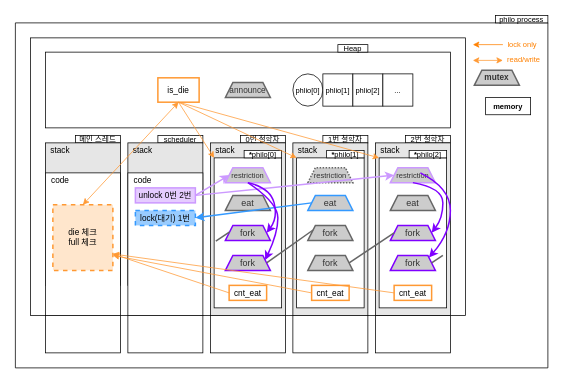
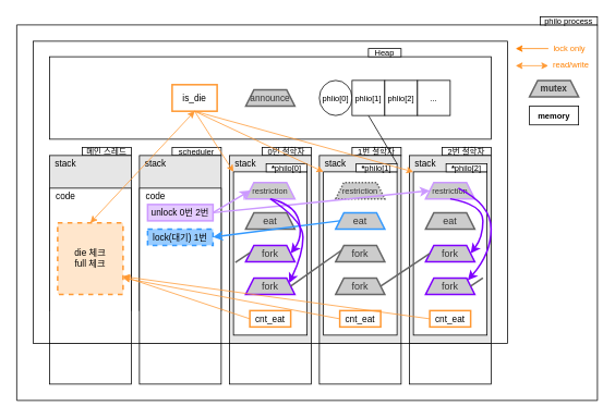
  <mxCell id="0" />
  <mxCell id="1" parent="0" />
  <mxCell id="2" value="" style="swimlane;startSize=0;fillColor=none;" parent="1" vertex="1"><mxGeometry x="20" y="30" width="710" height="460" as="geometry" /></mxCell>
  <mxCell id="3" value="" style="rounded=0;whiteSpace=wrap;html=1;" parent="2" vertex="1"><mxGeometry x="20" y="20" width="580" height="370" as="geometry" /></mxCell>
  <mxCell id="4" value="" style="rounded=0;whiteSpace=wrap;html=1;fillColor=default;" parent="2" vertex="1"><mxGeometry x="40" y="39" width="540" height="101" as="geometry" /></mxCell>
  <mxCell id="5" value="Heap" style="text;html=1;strokeColor=default;fillColor=default;align=center;verticalAlign=middle;whiteSpace=wrap;rounded=0;fontSize=10;" parent="2" vertex="1"><mxGeometry x="430" y="29" width="40" height="10" as="geometry" /></mxCell>
  <mxCell id="6" value="is_die" style="rounded=0;whiteSpace=wrap;html=1;fontSize=11;strokeColor=#FF9933;fillColor=default;strokeWidth=2;" parent="2" vertex="1"><mxGeometry x="190" y="73.25" width="55" height="32.5" as="geometry" /></mxCell>
  <mxCell id="7" value="" style="endArrow=classic;html=1;rounded=0;fontSize=8;strokeColor=#FF8000;" parent="2" edge="1"><mxGeometry width="50" height="50" relative="1" as="geometry"><mxPoint x="650" y="29" as="sourcePoint" /><mxPoint x="610" y="29" as="targetPoint" /></mxGeometry></mxCell>
  <mxCell id="8" value="lock only" style="text;html=1;strokeColor=none;fillColor=none;align=center;verticalAlign=middle;whiteSpace=wrap;rounded=0;fontSize=10;fontColor=#FF8000;" parent="2" vertex="1"><mxGeometry x="651" y="24" width="50" height="10" as="geometry" /></mxCell>
  <mxCell id="9" value="메인 스레드" style="text;html=1;strokeColor=default;fillColor=default;align=center;verticalAlign=middle;whiteSpace=wrap;rounded=0;fontSize=10;" parent="2" vertex="1"><mxGeometry x="80" y="150" width="60" height="10" as="geometry" /></mxCell>
  <mxCell id="10" value="" style="rounded=0;whiteSpace=wrap;html=1;fillColor=#E6E6E6;" parent="2" vertex="1"><mxGeometry x="40" y="160" width="100" height="190" as="geometry" /></mxCell>
  <mxCell id="11" value="scheduler" style="text;html=1;strokeColor=default;fillColor=default;align=center;verticalAlign=middle;whiteSpace=wrap;rounded=0;fontSize=10;" vertex="1" parent="2"><mxGeometry x="190" y="150" width="60" height="10" as="geometry" /></mxCell>
  <mxCell id="12" value="0번 철학자" style="text;html=1;strokeColor=default;fillColor=default;align=center;verticalAlign=middle;whiteSpace=wrap;rounded=0;fontSize=10;" vertex="1" parent="2"><mxGeometry x="300" y="150" width="60" height="10" as="geometry" /></mxCell>
  <mxCell id="13" value="1번 철학자" style="text;html=1;strokeColor=default;fillColor=default;align=center;verticalAlign=middle;whiteSpace=wrap;rounded=0;fontSize=10;" vertex="1" parent="2"><mxGeometry x="410" y="150" width="60" height="10" as="geometry" /></mxCell>
  <mxCell id="14" value="" style="rounded=0;whiteSpace=wrap;html=1;fillColor=default;" vertex="1" parent="2"><mxGeometry x="480" y="390" width="100" height="50" as="geometry" /></mxCell>
  <mxCell id="15" value="2번 철학자" style="text;html=1;strokeColor=default;fillColor=default;align=center;verticalAlign=middle;whiteSpace=wrap;rounded=0;fontSize=10;" vertex="1" parent="2"><mxGeometry x="520" y="150" width="60" height="10" as="geometry" /></mxCell>
  <mxCell id="16" value="" style="rounded=0;whiteSpace=wrap;html=1;fillColor=#E6E6E6;" vertex="1" parent="2"><mxGeometry x="150" y="160" width="100" height="190" as="geometry" /></mxCell>
  <mxCell id="17" style="edgeStyle=orthogonalEdgeStyle;rounded=0;orthogonalLoop=1;jettySize=auto;html=1;exitX=0.5;exitY=1;exitDx=0;exitDy=0;entryX=0.5;entryY=1;entryDx=0;entryDy=0;fontSize=11;strokeColor=#000000;strokeWidth=1;" edge="1" parent="2" source="18" target="3"><mxGeometry relative="1" as="geometry" /></mxCell>
  <mxCell id="18" value="" style="rounded=0;whiteSpace=wrap;html=1;fillColor=#E6E6E6;" vertex="1" parent="2"><mxGeometry x="260" y="160" width="100" height="230" as="geometry" /></mxCell>
  <mxCell id="19" value="" style="rounded=0;whiteSpace=wrap;html=1;fillColor=#E6E6E6;" vertex="1" parent="2"><mxGeometry x="370" y="160" width="100" height="230" as="geometry" /></mxCell>
  <mxCell id="20" value="" style="rounded=0;whiteSpace=wrap;html=1;fillColor=#E6E6E6;" vertex="1" parent="2"><mxGeometry x="480" y="160" width="100" height="230" as="geometry" /></mxCell>
  <mxCell id="21" value="" style="rounded=0;whiteSpace=wrap;html=1;fillColor=default;" vertex="1" parent="2"><mxGeometry x="265" y="180" width="90" height="200" as="geometry" /></mxCell>
  <mxCell id="22" value="&lt;b&gt;*&lt;/b&gt;philo[0]" style="text;html=1;strokeColor=default;fillColor=default;align=center;verticalAlign=middle;whiteSpace=wrap;rounded=0;fontSize=10;" vertex="1" parent="2"><mxGeometry x="305" y="170" width="50" height="10" as="geometry" /></mxCell>
  <mxCell id="23" value="" style="rounded=0;whiteSpace=wrap;html=1;fillColor=default;" vertex="1" parent="2"><mxGeometry x="375" y="180" width="90" height="200" as="geometry" /></mxCell>
  <mxCell id="24" value="&lt;b&gt;*&lt;/b&gt;philo[1]" style="text;html=1;strokeColor=default;fillColor=default;align=center;verticalAlign=middle;whiteSpace=wrap;rounded=0;fontSize=10;" vertex="1" parent="2"><mxGeometry x="415" y="170" width="50" height="10" as="geometry" /></mxCell>
  <mxCell id="25" value="" style="rounded=0;whiteSpace=wrap;html=1;fillColor=default;" vertex="1" parent="2"><mxGeometry x="485" y="180" width="90" height="200" as="geometry" /></mxCell>
  <mxCell id="26" value="&lt;b&gt;*&lt;/b&gt;philo[2]" style="text;html=1;strokeColor=default;fillColor=default;align=center;verticalAlign=middle;whiteSpace=wrap;rounded=0;fontSize=10;" vertex="1" parent="2"><mxGeometry x="525" y="170" width="50" height="10" as="geometry" /></mxCell>
  <mxCell id="27" value="restriction" style="shape=trapezoid;perimeter=trapezoidPerimeter;whiteSpace=wrap;html=1;fixedSize=1;size=10;fillColor=#CCCCCC;fontColor=#333333;strokeColor=#CC99FF;strokeWidth=2;fontSize=10;" vertex="1" parent="2"><mxGeometry x="280" y="193" width="60" height="20" as="geometry" /></mxCell>
  <mxCell id="28" value="restriction" style="shape=trapezoid;perimeter=trapezoidPerimeter;whiteSpace=wrap;html=1;fixedSize=1;size=10;fillColor=#CCCCCC;fontColor=#333333;strokeColor=#666666;strokeWidth=2;fontSize=10;dashed=1;dashPattern=1 1;" vertex="1" parent="2"><mxGeometry x="390" y="193" width="60" height="20" as="geometry" /></mxCell>
  <mxCell id="29" value="restriction" style="shape=trapezoid;perimeter=trapezoidPerimeter;whiteSpace=wrap;html=1;fixedSize=1;size=10;fillColor=#CCCCCC;fontColor=#333333;strokeColor=#CC99FF;strokeWidth=2;fontSize=10;" vertex="1" parent="2"><mxGeometry x="500" y="193" width="60" height="20" as="geometry" /></mxCell>
  <mxCell id="30" value="eat" style="shape=trapezoid;perimeter=trapezoidPerimeter;whiteSpace=wrap;html=1;fixedSize=1;size=10;fillColor=#CCCCCC;fontColor=#333333;strokeColor=#666666;strokeWidth=2;fontSize=12;" vertex="1" parent="2"><mxGeometry x="280" y="230" width="60" height="20" as="geometry" /></mxCell>
  <mxCell id="31" value="eat" style="shape=trapezoid;perimeter=trapezoidPerimeter;whiteSpace=wrap;html=1;fixedSize=1;size=10;fillColor=#CCCCCC;fontColor=#333333;strokeColor=#3399FF;strokeWidth=2;fontSize=12;" vertex="1" parent="2"><mxGeometry x="390" y="230" width="60" height="20" as="geometry" /></mxCell>
  <mxCell id="32" value="eat" style="shape=trapezoid;perimeter=trapezoidPerimeter;whiteSpace=wrap;html=1;fixedSize=1;size=10;fillColor=#CCCCCC;fontColor=#333333;strokeColor=#666666;strokeWidth=2;fontSize=12;" vertex="1" parent="2"><mxGeometry x="500" y="230" width="60" height="20" as="geometry" /></mxCell>
  <mxCell id="33" value="announce" style="shape=trapezoid;perimeter=trapezoidPerimeter;whiteSpace=wrap;html=1;fixedSize=1;size=10;fillColor=#CCCCCC;fontColor=#333333;strokeColor=#666666;strokeWidth=2;fontSize=11;" vertex="1" parent="2"><mxGeometry x="280" y="79.5" width="60" height="20" as="geometry" /></mxCell>
  <mxCell id="34" value="fork" style="shape=trapezoid;perimeter=trapezoidPerimeter;whiteSpace=wrap;html=1;fixedSize=1;size=10;fillColor=#CCCCCC;fontColor=#333333;strokeColor=#7F00FF;strokeWidth=2;fontSize=12;" vertex="1" parent="2"><mxGeometry x="280" y="270" width="60" height="20" as="geometry" /></mxCell>
  <mxCell id="35" value="fork" style="shape=trapezoid;perimeter=trapezoidPerimeter;whiteSpace=wrap;html=1;fixedSize=1;size=10;fillColor=#CCCCCC;fontColor=#333333;strokeColor=#666666;strokeWidth=2;fontSize=12;" vertex="1" parent="2"><mxGeometry x="390" y="270" width="60" height="20" as="geometry" /></mxCell>
  <mxCell id="36" value="fork" style="shape=trapezoid;perimeter=trapezoidPerimeter;whiteSpace=wrap;html=1;fixedSize=1;size=10;fillColor=#CCCCCC;fontColor=#333333;strokeColor=#7F00FF;strokeWidth=2;fontSize=12;" vertex="1" parent="2"><mxGeometry x="280" y="310" width="60" height="20" as="geometry" /></mxCell>
  <mxCell id="37" value="fork" style="shape=trapezoid;perimeter=trapezoidPerimeter;whiteSpace=wrap;html=1;fixedSize=1;size=10;fillColor=#CCCCCC;fontColor=#333333;strokeColor=#666666;strokeWidth=2;fontSize=12;" vertex="1" parent="2"><mxGeometry x="390" y="310" width="60" height="20" as="geometry" /></mxCell>
  <mxCell id="38" value="fork" style="shape=trapezoid;perimeter=trapezoidPerimeter;whiteSpace=wrap;html=1;fixedSize=1;size=10;fillColor=#CCCCCC;fontColor=#333333;strokeColor=#7F00FF;strokeWidth=2;fontSize=12;" vertex="1" parent="2"><mxGeometry x="500" y="270" width="60" height="20" as="geometry" /></mxCell>
  <mxCell id="39" value="fork" style="shape=trapezoid;perimeter=trapezoidPerimeter;whiteSpace=wrap;html=1;fixedSize=1;size=10;fillColor=#CCCCCC;fontColor=#333333;strokeColor=#7F00FF;strokeWidth=2;fontSize=12;" vertex="1" parent="2"><mxGeometry x="500" y="310" width="60" height="20" as="geometry" /></mxCell>
  <mxCell id="40" value="" style="endArrow=none;html=1;rounded=0;fontSize=11;entryX=1;entryY=0.5;entryDx=0;entryDy=0;exitX=0;exitY=0.25;exitDx=0;exitDy=0;strokeWidth=2;strokeColor=#666666;" edge="1" parent="2" source="35" target="36"><mxGeometry width="50" height="50" relative="1" as="geometry"><mxPoint x="230" y="320" as="sourcePoint" /><mxPoint x="280" y="270" as="targetPoint" /></mxGeometry></mxCell>
  <mxCell id="41" value="" style="endArrow=none;html=1;rounded=0;fontSize=11;entryX=1;entryY=0.5;entryDx=0;entryDy=0;exitX=0;exitY=0.5;exitDx=0;exitDy=0;strokeWidth=2;strokeColor=#666666;" edge="1" parent="2" source="38" target="37"><mxGeometry width="50" height="50" relative="1" as="geometry"><mxPoint x="405" y="330" as="sourcePoint" /><mxPoint x="345" y="290" as="targetPoint" /></mxGeometry></mxCell>
  <mxCell id="42" value="" style="endArrow=none;html=1;rounded=0;fontSize=11;exitX=1;exitY=0.5;exitDx=0;exitDy=0;strokeWidth=2;strokeColor=#666666;" edge="1" parent="2" source="39"><mxGeometry width="50" height="50" relative="1" as="geometry"><mxPoint x="515" y="290" as="sourcePoint" /><mxPoint x="570" y="310" as="targetPoint" /></mxGeometry></mxCell>
  <mxCell id="43" value="" style="endArrow=none;html=1;rounded=0;fontSize=11;exitX=1;exitY=0.5;exitDx=0;exitDy=0;strokeWidth=2;strokeColor=#666666;entryX=0.983;entryY=0.797;entryDx=0;entryDy=0;entryPerimeter=0;" edge="1" parent="2"><mxGeometry width="50" height="50" relative="1" as="geometry"><mxPoint x="267.26" y="291" as="sourcePoint" /><mxPoint x="285.73" y="278.52" as="targetPoint" /></mxGeometry></mxCell>
  <mxCell id="44" value="stack" style="text;html=1;strokeColor=none;fillColor=none;align=center;verticalAlign=middle;whiteSpace=wrap;rounded=0;fontSize=11;" vertex="1" parent="2"><mxGeometry x="480" y="160" width="40" height="20" as="geometry" /></mxCell>
  <mxCell id="45" value="stack" style="text;html=1;strokeColor=none;fillColor=none;align=center;verticalAlign=middle;whiteSpace=wrap;rounded=0;fontSize=11;" vertex="1" parent="2"><mxGeometry x="370" y="160" width="40" height="20" as="geometry" /></mxCell>
  <mxCell id="46" value="stack" style="text;html=1;strokeColor=none;fillColor=none;align=center;verticalAlign=middle;whiteSpace=wrap;rounded=0;fontSize=11;" vertex="1" parent="2"><mxGeometry x="260" y="160" width="40" height="20" as="geometry" /></mxCell>
  <mxCell id="47" value="stack" style="text;html=1;strokeColor=none;fillColor=none;align=center;verticalAlign=middle;whiteSpace=wrap;rounded=0;fontSize=11;" vertex="1" parent="2"><mxGeometry x="150" y="160" width="40" height="20" as="geometry" /></mxCell>
  <mxCell id="48" value="stack" style="text;html=1;strokeColor=none;fillColor=none;align=center;verticalAlign=middle;whiteSpace=wrap;rounded=0;fontSize=11;" vertex="1" parent="2"><mxGeometry x="40" y="160" width="40" height="20" as="geometry" /></mxCell>
  <mxCell id="49" value="" style="rounded=0;whiteSpace=wrap;html=1;fillColor=default;" parent="2" vertex="1"><mxGeometry x="150" y="200" width="100" height="190" as="geometry" /></mxCell>
  <mxCell id="50" value="code" style="text;html=1;strokeColor=none;fillColor=none;align=center;verticalAlign=middle;whiteSpace=wrap;rounded=0;fontSize=11;" vertex="1" parent="2"><mxGeometry x="150" y="200" width="40" height="20" as="geometry" /></mxCell>
  <mxCell id="51" value="" style="endArrow=classic;html=1;rounded=0;fontSize=11;strokeColor=#CC99FF;strokeWidth=2;entryX=0;entryY=0.5;entryDx=0;entryDy=0;exitX=1;exitY=0.5;exitDx=0;exitDy=0;" edge="1" parent="2" source="52" target="27"><mxGeometry width="50" height="50" relative="1" as="geometry"><mxPoint x="230" y="250" as="sourcePoint" /><mxPoint x="280" y="200" as="targetPoint" /></mxGeometry></mxCell>
  <mxCell id="52" value="unlock 0번 2번" style="rounded=0;whiteSpace=wrap;html=1;fontSize=11;strokeWidth=2;fillColor=#E5CCFF;strokeColor=#CC99FF;" vertex="1" parent="2"><mxGeometry x="160" y="220" width="80" height="20" as="geometry" /></mxCell>
  <mxCell id="53" value="" style="endArrow=classic;html=1;rounded=0;fontSize=11;strokeColor=#CC99FF;strokeWidth=2;entryX=0;entryY=0.5;entryDx=0;entryDy=0;exitX=1;exitY=0.5;exitDx=0;exitDy=0;" edge="1" parent="2" source="52" target="29"><mxGeometry width="50" height="50" relative="1" as="geometry"><mxPoint x="250" y="240" as="sourcePoint" /><mxPoint x="295" y="213" as="targetPoint" /></mxGeometry></mxCell>
  <mxCell id="54" value="lock(대기) 1번" style="rounded=0;whiteSpace=wrap;html=1;fontSize=11;strokeWidth=2;fillColor=#99CCFF;strokeColor=#3399FF;dashed=1;" vertex="1" parent="2"><mxGeometry x="160" y="250" width="80" height="20" as="geometry" /></mxCell>
  <mxCell id="55" value="" style="endArrow=classic;html=1;rounded=0;fontSize=11;strokeColor=#3399FF;strokeWidth=2;entryX=1;entryY=0.5;entryDx=0;entryDy=0;exitX=0;exitY=0.5;exitDx=0;exitDy=0;" edge="1" parent="2" source="31" target="54"><mxGeometry width="50" height="50" relative="1" as="geometry"><mxPoint x="250" y="240" as="sourcePoint" /><mxPoint x="515" y="213" as="targetPoint" /></mxGeometry></mxCell>
  <mxCell id="56" value="" style="curved=1;endArrow=classic;html=1;rounded=0;fontSize=11;strokeColor=#7F00FF;strokeWidth=2;exitX=0.5;exitY=1;exitDx=0;exitDy=0;entryX=1;entryY=0.5;entryDx=0;entryDy=0;" edge="1" parent="2" source="27" target="34"><mxGeometry width="50" height="50" relative="1" as="geometry"><mxPoint x="300" y="220" as="sourcePoint" /><mxPoint x="350" y="170" as="targetPoint" /><Array as="points"><mxPoint x="340" y="220" /><mxPoint x="350" y="260" /></Array></mxGeometry></mxCell>
  <mxCell id="57" value="" style="curved=1;endArrow=classic;html=1;rounded=0;fontSize=11;strokeColor=#7F00FF;strokeWidth=2;exitX=0.5;exitY=1;exitDx=0;exitDy=0;entryX=1;entryY=0.25;entryDx=0;entryDy=0;" edge="1" parent="2" source="27" target="36"><mxGeometry width="50" height="50" relative="1" as="geometry"><mxPoint x="320" y="223" as="sourcePoint" /><mxPoint x="345" y="290" as="targetPoint" /><Array as="points"><mxPoint x="350" y="240" /><mxPoint x="350" y="280" /></Array></mxGeometry></mxCell>
  <mxCell id="58" value="" style="curved=1;endArrow=classic;html=1;rounded=0;fontSize=11;strokeColor=#7F00FF;strokeWidth=2;exitX=0.5;exitY=1;exitDx=0;exitDy=0;entryX=1;entryY=0.5;entryDx=0;entryDy=0;" edge="1" parent="2" source="29" target="38"><mxGeometry width="50" height="50" relative="1" as="geometry"><mxPoint x="320" y="223" as="sourcePoint" /><mxPoint x="343.077" y="326.154" as="targetPoint" /><Array as="points"><mxPoint x="570" y="220" /><mxPoint x="570" y="260" /></Array></mxGeometry></mxCell>
  <mxCell id="59" value="" style="rounded=0;whiteSpace=wrap;html=1;fillColor=default;" vertex="1" parent="2"><mxGeometry x="40" y="200" width="100" height="190" as="geometry" /></mxCell>
  <mxCell id="60" value="code" style="text;html=1;strokeColor=none;fillColor=none;align=center;verticalAlign=middle;whiteSpace=wrap;rounded=0;fontSize=11;" vertex="1" parent="2"><mxGeometry x="40" y="200" width="40" height="20" as="geometry" /></mxCell>
  <mxCell id="61" value="die 체크&lt;br&gt;full 체크" style="rounded=0;whiteSpace=wrap;html=1;dashed=1;fontSize=11;strokeColor=#FF9933;strokeWidth=2;fillColor=#FFE6CC;" vertex="1" parent="2"><mxGeometry x="50" y="242.5" width="80" height="87.5" as="geometry" /></mxCell>
+ <mxCell id="62" value="" style="endArrow=none;html=1;rounded=0;fontSize=10;strokeColor=#000000;strokeWidth=1;entryX=0.5;entryY=1;entryDx=0;entryDy=0;exitX=1;exitY=0;exitDx=0;exitDy=0;" edge="1" parent="2" source="24" target="65"><mxGeometry width="50" height="50" relative="1" as="geometry"><mxPoint x="365" y="180" as="sourcePoint" /><mxPoint x="390" y="133" as="targetPoint" /></mxGeometry></mxCell>
  <mxCell id="63" value="" style="group;fontSize=13;" vertex="1" connectable="0" parent="2"><mxGeometry x="370" y="68" width="160" height="43" as="geometry" /></mxCell>
  <mxCell id="64" value="phlio[0]" style="ellipse;whiteSpace=wrap;html=1;fontSize=10;strokeColor=default;fillColor=default;" parent="63" vertex="1"><mxGeometry width="40" height="43" as="geometry" /></mxCell>
  <mxCell id="65" value="&lt;span style=&quot;font-size: 10px;&quot;&gt;phlio[1]&lt;/span&gt;" style="rounded=0;whiteSpace=wrap;html=1;fontSize=10;strokeColor=default;fillColor=default;" parent="63" vertex="1"><mxGeometry x="40" width="40" height="43" as="geometry" /></mxCell>
  <mxCell id="66" value="&lt;span style=&quot;font-size: 10px;&quot;&gt;phlio[2]&lt;/span&gt;" style="rounded=0;whiteSpace=wrap;html=1;fontSize=10;strokeColor=default;fillColor=default;" parent="63" vertex="1"><mxGeometry x="80" width="40" height="43" as="geometry" /></mxCell>
  <mxCell id="67" value="..." style="rounded=0;whiteSpace=wrap;html=1;fontSize=10;strokeColor=default;fillColor=default;" parent="63" vertex="1"><mxGeometry x="120" width="40" height="43" as="geometry" /></mxCell>
  <mxCell id="68" value="cnt_eat" style="rounded=0;whiteSpace=wrap;html=1;fontSize=11;strokeWidth=2;fillColor=#FFFFFF;strokeColor=#FF9933;" vertex="1" parent="2"><mxGeometry x="285" y="350" width="50" height="20" as="geometry" /></mxCell>
  <mxCell id="69" value="" style="rounded=0;whiteSpace=wrap;html=1;fillColor=default;" vertex="1" parent="2"><mxGeometry x="370" y="390" width="100" height="50" as="geometry" /></mxCell>
  <mxCell id="70" value="" style="rounded=0;whiteSpace=wrap;html=1;fillColor=default;" vertex="1" parent="2"><mxGeometry x="260" y="390" width="100" height="50" as="geometry" /></mxCell>
  <mxCell id="71" value="" style="rounded=0;whiteSpace=wrap;html=1;fillColor=default;" vertex="1" parent="2"><mxGeometry x="150" y="390" width="100" height="50" as="geometry" /></mxCell>
  <mxCell id="72" value="" style="rounded=0;whiteSpace=wrap;html=1;fillColor=default;" vertex="1" parent="2"><mxGeometry x="40" y="390" width="100" height="50" as="geometry" /></mxCell>
  <mxCell id="73" value="cnt_eat" style="rounded=0;whiteSpace=wrap;html=1;fontSize=11;strokeWidth=2;fillColor=#FFFFFF;strokeColor=#FF9933;" vertex="1" parent="2"><mxGeometry x="395" y="350" width="50" height="20" as="geometry" /></mxCell>
  <mxCell id="74" value="cnt_eat" style="rounded=0;whiteSpace=wrap;html=1;fontSize=11;strokeWidth=2;fillColor=#FFFFFF;strokeColor=#FF9933;" vertex="1" parent="2"><mxGeometry x="505" y="350" width="50" height="20" as="geometry" /></mxCell>
  <mxCell id="75" value="" style="endArrow=classic;html=1;rounded=0;fontSize=11;strokeColor=#FF9933;strokeWidth=1;exitX=0;exitY=0.5;exitDx=0;exitDy=0;entryX=1;entryY=0.75;entryDx=0;entryDy=0;" edge="1" parent="2" source="68" target="61"><mxGeometry width="50" height="50" relative="1" as="geometry"><mxPoint x="320" y="290" as="sourcePoint" /><mxPoint x="370" y="240" as="targetPoint" /></mxGeometry></mxCell>
  <mxCell id="76" value="" style="endArrow=classic;html=1;rounded=0;fontSize=11;strokeColor=#FF9933;strokeWidth=1;exitX=0;exitY=0.5;exitDx=0;exitDy=0;entryX=1;entryY=0.75;entryDx=0;entryDy=0;" edge="1" parent="2" source="74" target="61"><mxGeometry width="50" height="50" relative="1" as="geometry"><mxPoint x="305" y="380" as="sourcePoint" /><mxPoint x="150" y="328.125" as="targetPoint" /></mxGeometry></mxCell>
  <mxCell id="77" value="" style="endArrow=classic;html=1;rounded=0;fontSize=11;strokeColor=#FF9933;strokeWidth=1;exitX=0.5;exitY=1;exitDx=0;exitDy=0;entryX=0;entryY=0;entryDx=0;entryDy=0;" edge="1" parent="2" source="6" target="21"><mxGeometry width="50" height="50" relative="1" as="geometry"><mxPoint x="305" y="380" as="sourcePoint" /><mxPoint x="150" y="328.125" as="targetPoint" /></mxGeometry></mxCell>
  <mxCell id="78" value="" style="endArrow=classic;html=1;rounded=0;fontSize=11;strokeColor=#FF9933;strokeWidth=1;exitX=0.5;exitY=1;exitDx=0;exitDy=0;entryX=0;entryY=0;entryDx=0;entryDy=0;" edge="1" parent="2" source="6" target="23"><mxGeometry width="50" height="50" relative="1" as="geometry"><mxPoint x="227.5" y="115.75" as="sourcePoint" /><mxPoint x="275" y="190" as="targetPoint" /></mxGeometry></mxCell>
  <mxCell id="79" value="" style="endArrow=classic;html=1;rounded=0;fontSize=11;strokeColor=#FF9933;strokeWidth=1;exitX=0.5;exitY=1;exitDx=0;exitDy=0;entryX=0;entryY=0;entryDx=0;entryDy=0;" edge="1" parent="2" source="6" target="25"><mxGeometry width="50" height="50" relative="1" as="geometry"><mxPoint x="237.5" y="125.75" as="sourcePoint" /><mxPoint x="285" y="200" as="targetPoint" /></mxGeometry></mxCell>
  <mxCell id="80" value="" style="endArrow=classic;startArrow=classic;html=1;rounded=0;fontSize=11;strokeColor=#FF9933;strokeWidth=1;" edge="1" parent="2"><mxGeometry width="50" height="50" relative="1" as="geometry"><mxPoint x="650" y="50" as="sourcePoint" /><mxPoint x="610" y="50" as="targetPoint" /></mxGeometry></mxCell>
  <mxCell id="81" value="read/write" style="text;html=1;strokeColor=none;fillColor=none;align=center;verticalAlign=middle;whiteSpace=wrap;rounded=0;fontSize=10;fontColor=#FF8000;" vertex="1" parent="2"><mxGeometry x="653" y="44" width="50" height="10" as="geometry" /></mxCell>
  <mxCell id="82" value="" style="endArrow=classic;startArrow=classic;html=1;rounded=0;fontSize=11;strokeColor=#FF9933;strokeWidth=1;entryX=0.5;entryY=1;entryDx=0;entryDy=0;exitX=0.5;exitY=0;exitDx=0;exitDy=0;" edge="1" parent="2" source="61" target="6"><mxGeometry width="50" height="50" relative="1" as="geometry"><mxPoint x="660" y="60" as="sourcePoint" /><mxPoint x="620" y="60" as="targetPoint" /></mxGeometry></mxCell>
- <mxCell id="83" value="mutex" style="shape=trapezoid;perimeter=trapezoidPerimeter;whiteSpace=wrap;html=1;fixedSize=1;size=10;fillColor=#CCCCCC;fontColor=#333333;strokeColor=#666666;strokeWidth=2;fontSize=11;fontStyle=1" vertex="1" parent="2"><mxGeometry x="612" y="63" width="60" height="20" as="geometry" /></mxCell>
+ <mxCell id="83" value="mutex" style="shape=trapezoid;perimeter=trapezoidPerimeter;whiteSpace=wrap;html=1;fixedSize=1;size=10;fillColor=#CCCCCC;fontColor=#333333;strokeColor=#666666;strokeWidth=2;fontSize=11;fontStyle=1" vertex="1" parent="2"><mxGeometry x="627" y="68" width="60" height="20" as="geometry" /></mxCell>
  <mxCell id="84" value="&lt;b&gt;memory&lt;/b&gt;" style="rounded=0;whiteSpace=wrap;html=1;fontSize=10;strokeColor=default;fillColor=default;" vertex="1" parent="2"><mxGeometry x="627" y="99.5" width="60" height="23" as="geometry" /></mxCell>
  <mxCell id="85" value="philo process" style="text;html=1;strokeColor=default;fillColor=default;align=center;verticalAlign=middle;whiteSpace=wrap;rounded=0;fontSize=10;" parent="1" vertex="1"><mxGeometry x="660" y="20" width="70" height="10" as="geometry" /></mxCell>
  <mxCell id="86" value="" style="curved=1;endArrow=classic;html=1;rounded=0;fontSize=11;strokeColor=#7F00FF;strokeWidth=2;entryX=1;entryY=0;entryDx=0;entryDy=0;" edge="1" parent="1" target="39"><mxGeometry width="50" height="50" relative="1" as="geometry"><mxPoint x="560" y="230" as="sourcePoint" /><mxPoint x="595" y="310" as="targetPoint" /><Array as="points"><mxPoint x="600" y="250" /><mxPoint x="600" y="310" /></Array></mxGeometry></mxCell>
  <mxCell id="87" value="" style="endArrow=classic;html=1;rounded=0;fontSize=11;strokeColor=#FF9933;strokeWidth=1;exitX=0;exitY=0.5;exitDx=0;exitDy=0;" edge="1" parent="1" source="73"><mxGeometry width="50" height="50" relative="1" as="geometry"><mxPoint x="315" y="400" as="sourcePoint" /><mxPoint x="150" y="340" as="targetPoint" /></mxGeometry></mxCell>
